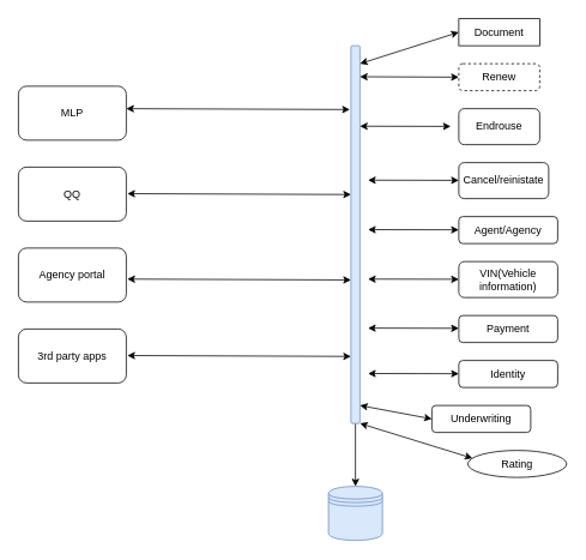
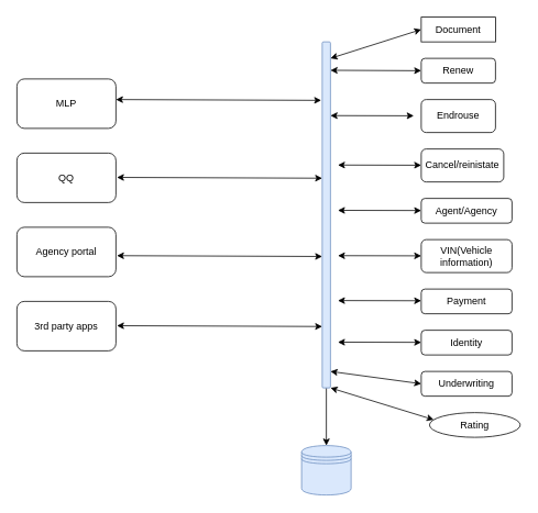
  <mxCell id="0" />
  <mxCell id="1" parent="0" />
  <mxCell id="2" style="edgeStyle=orthogonalEdgeStyle;rounded=0;orthogonalLoop=1;jettySize=auto;html=1;entryX=0.5;entryY=0;entryDx=0;entryDy=0;" edge="1" parent="1" source="3" target="32"><mxGeometry relative="1" as="geometry" /></mxCell>
  <mxCell id="3" value="" style="rounded=1;whiteSpace=wrap;html=1;fillColor=#dae8fc;strokeColor=#6c8ebf;" vertex="1" parent="1"><mxGeometry x="390" y="50" width="10" height="420" as="geometry" /></mxCell>
  <mxCell id="4" value="MLP" style="rounded=1;whiteSpace=wrap;html=1;" vertex="1" parent="1"><mxGeometry x="20" y="95" width="120" height="60" as="geometry" /></mxCell>
  <mxCell id="5" value="QQ" style="rounded=1;whiteSpace=wrap;html=1;" vertex="1" parent="1"><mxGeometry x="20" y="185" width="120" height="60" as="geometry" /></mxCell>
  <mxCell id="6" value="Rating" style="ellipse;whiteSpace=wrap;html=1;" vertex="1" parent="1"><mxGeometry x="520" y="500" width="110" height="30" as="geometry" /></mxCell>
- <mxCell id="7" value="Underwriting" style="rounded=1;whiteSpace=wrap;html=1;" vertex="1" parent="1"><mxGeometry x="480" y="450" width="110" height="30" as="geometry" /></mxCell>
+ <mxCell id="7" value="Underwriting" style="rounded=1;whiteSpace=wrap;html=1;" vertex="1" parent="1"><mxGeometry x="510" y="450" width="110" height="30" as="geometry" /></mxCell>
  <mxCell id="8" value="Identity" style="rounded=1;whiteSpace=wrap;html=1;" vertex="1" parent="1"><mxGeometry x="510" y="400" width="110" height="30" as="geometry" /></mxCell>
  <mxCell id="9" value="Payment" style="rounded=1;whiteSpace=wrap;html=1;" vertex="1" parent="1"><mxGeometry x="510" y="350" width="110" height="30" as="geometry" /></mxCell>
  <mxCell id="10" value="VIN(Vehicle information)" style="rounded=1;whiteSpace=wrap;html=1;" vertex="1" parent="1"><mxGeometry x="510" y="290" width="110" height="40" as="geometry" /></mxCell>
  <mxCell id="11" value="Agent/Agency" style="rounded=1;whiteSpace=wrap;html=1;" vertex="1" parent="1"><mxGeometry x="510" y="240" width="110" height="30" as="geometry" /></mxCell>
  <mxCell id="12" value="Cancel/reinistate" style="rounded=1;whiteSpace=wrap;html=1;" vertex="1" parent="1"><mxGeometry x="510" y="180" width="100" height="40" as="geometry" /></mxCell>
  <mxCell id="13" value="Endrouse" style="rounded=1;whiteSpace=wrap;html=1;" vertex="1" parent="1"><mxGeometry x="510" y="120" width="90" height="40" as="geometry" /></mxCell>
- <mxCell id="14" value="Renew" style="rounded=1;whiteSpace=wrap;html=1;dashed=1;" vertex="1" parent="1"><mxGeometry x="510" y="70" width="90" height="30" as="geometry" /></mxCell>
+ <mxCell id="14" value="Renew" style="rounded=1;whiteSpace=wrap;html=1;" vertex="1" parent="1"><mxGeometry x="510" y="70" width="90" height="30" as="geometry" /></mxCell>
  <mxCell id="15" value="Document" style="whiteSpace=wrap;html=1;rounded=0;" vertex="1" parent="1"><mxGeometry x="510" y="20" width="90" height="30" as="geometry" /></mxCell>
  <mxCell id="16" value="3rd party apps" style="rounded=1;whiteSpace=wrap;html=1;" vertex="1" parent="1"><mxGeometry x="20" y="365" width="120" height="60" as="geometry" /></mxCell>
  <mxCell id="17" value="Agency portal" style="rounded=1;whiteSpace=wrap;html=1;" vertex="1" parent="1"><mxGeometry x="20" y="275" width="120" height="60" as="geometry" /></mxCell>
  <mxCell id="18" value="" style="endArrow=classic;startArrow=classic;html=1;entryX=0;entryY=0.5;entryDx=0;entryDy=0;" edge="1" parent="1" target="15"><mxGeometry width="50" height="50" relative="1" as="geometry"><mxPoint x="400" y="70" as="sourcePoint" /><mxPoint x="450" y="20" as="targetPoint" /></mxGeometry></mxCell>
  <mxCell id="19" value="" style="endArrow=classic;startArrow=classic;html=1;exitX=1.4;exitY=0.19;exitDx=0;exitDy=0;exitPerimeter=0;" edge="1" parent="1"><mxGeometry width="50" height="50" relative="1" as="geometry"><mxPoint x="400" y="139.5" as="sourcePoint" /><mxPoint x="501" y="139.7" as="targetPoint" /></mxGeometry></mxCell>
  <mxCell id="20" value="" style="endArrow=classic;startArrow=classic;html=1;entryX=0;entryY=0.5;entryDx=0;entryDy=0;exitX=1.4;exitY=0.19;exitDx=0;exitDy=0;exitPerimeter=0;" edge="1" parent="1" target="14"><mxGeometry width="50" height="50" relative="1" as="geometry"><mxPoint x="400" y="84.5" as="sourcePoint" /><mxPoint x="501.2" y="84.7" as="targetPoint" /></mxGeometry></mxCell>
  <mxCell id="21" value="" style="endArrow=classic;startArrow=classic;html=1;exitX=1.4;exitY=0.19;exitDx=0;exitDy=0;exitPerimeter=0;" edge="1" parent="1"><mxGeometry width="50" height="50" relative="1" as="geometry"><mxPoint x="409" y="199.5" as="sourcePoint" /><mxPoint x="510" y="199.7" as="targetPoint" /></mxGeometry></mxCell>
  <mxCell id="22" value="" style="endArrow=classic;startArrow=classic;html=1;exitX=1.4;exitY=0.19;exitDx=0;exitDy=0;exitPerimeter=0;" edge="1" parent="1"><mxGeometry width="50" height="50" relative="1" as="geometry"><mxPoint x="409" y="254.5" as="sourcePoint" /><mxPoint x="510" y="254.7" as="targetPoint" /></mxGeometry></mxCell>
  <mxCell id="23" value="" style="endArrow=classic;startArrow=classic;html=1;exitX=1.4;exitY=0.19;exitDx=0;exitDy=0;exitPerimeter=0;" edge="1" parent="1"><mxGeometry width="50" height="50" relative="1" as="geometry"><mxPoint x="409" y="309.5" as="sourcePoint" /><mxPoint x="510" y="309.7" as="targetPoint" /></mxGeometry></mxCell>
  <mxCell id="24" value="" style="endArrow=classic;startArrow=classic;html=1;exitX=1.4;exitY=0.19;exitDx=0;exitDy=0;exitPerimeter=0;" edge="1" parent="1"><mxGeometry width="50" height="50" relative="1" as="geometry"><mxPoint x="409" y="364" as="sourcePoint" /><mxPoint x="510" y="364.2" as="targetPoint" /></mxGeometry></mxCell>
  <mxCell id="25" value="" style="endArrow=classic;startArrow=classic;html=1;exitX=1.4;exitY=0.19;exitDx=0;exitDy=0;exitPerimeter=0;" edge="1" parent="1"><mxGeometry width="50" height="50" relative="1" as="geometry"><mxPoint x="409" y="414.5" as="sourcePoint" /><mxPoint x="510" y="414.7" as="targetPoint" /></mxGeometry></mxCell>
  <mxCell id="26" value="" style="endArrow=classic;startArrow=classic;html=1;exitX=1.4;exitY=0.19;exitDx=0;exitDy=0;exitPerimeter=0;entryX=0;entryY=0.5;entryDx=0;entryDy=0;" edge="1" parent="1" target="7"><mxGeometry width="50" height="50" relative="1" as="geometry"><mxPoint x="400" y="450" as="sourcePoint" /><mxPoint x="501" y="450.2" as="targetPoint" /></mxGeometry></mxCell>
  <mxCell id="27" value="" style="endArrow=classic;startArrow=classic;html=1;exitX=1.4;exitY=0.19;exitDx=0;exitDy=0;exitPerimeter=0;entryX=0;entryY=0.25;entryDx=0;entryDy=0;" edge="1" parent="1" target="6"><mxGeometry width="50" height="50" relative="1" as="geometry"><mxPoint x="400" y="470" as="sourcePoint" /><mxPoint x="510" y="485" as="targetPoint" /></mxGeometry></mxCell>
  <mxCell id="28" value="" style="endArrow=classic;startArrow=classic;html=1;exitX=1.4;exitY=0.19;exitDx=0;exitDy=0;exitPerimeter=0;entryX=-0.12;entryY=0.169;entryDx=0;entryDy=0;entryPerimeter=0;" edge="1" parent="1" target="3"><mxGeometry width="50" height="50" relative="1" as="geometry"><mxPoint x="140" y="120" as="sourcePoint" /><mxPoint x="241" y="120.2" as="targetPoint" /></mxGeometry></mxCell>
  <mxCell id="29" value="" style="endArrow=classic;startArrow=classic;html=1;exitX=1.4;exitY=0.19;exitDx=0;exitDy=0;exitPerimeter=0;entryX=-0.12;entryY=0.169;entryDx=0;entryDy=0;entryPerimeter=0;" edge="1" parent="1"><mxGeometry width="50" height="50" relative="1" as="geometry"><mxPoint x="141.2" y="214.5" as="sourcePoint" /><mxPoint x="390" y="215.48" as="targetPoint" /></mxGeometry></mxCell>
  <mxCell id="30" value="" style="endArrow=classic;startArrow=classic;html=1;exitX=1.4;exitY=0.19;exitDx=0;exitDy=0;exitPerimeter=0;entryX=-0.12;entryY=0.169;entryDx=0;entryDy=0;entryPerimeter=0;" edge="1" parent="1"><mxGeometry width="50" height="50" relative="1" as="geometry"><mxPoint x="141.2" y="309.5" as="sourcePoint" /><mxPoint x="390" y="310.48" as="targetPoint" /></mxGeometry></mxCell>
  <mxCell id="31" value="" style="endArrow=classic;startArrow=classic;html=1;exitX=1.4;exitY=0.19;exitDx=0;exitDy=0;exitPerimeter=0;entryX=-0.12;entryY=0.169;entryDx=0;entryDy=0;entryPerimeter=0;" edge="1" parent="1"><mxGeometry width="50" height="50" relative="1" as="geometry"><mxPoint x="141.2" y="394.5" as="sourcePoint" /><mxPoint x="390" y="395.48" as="targetPoint" /></mxGeometry></mxCell>
  <mxCell id="32" value="" style="shape=datastore;whiteSpace=wrap;html=1;fillColor=#dae8fc;strokeColor=#6c8ebf;" vertex="1" parent="1"><mxGeometry x="365" y="540" width="60" height="60" as="geometry" /></mxCell>
